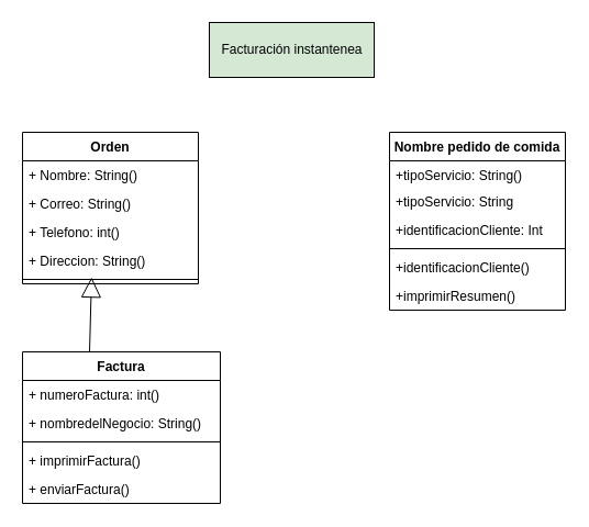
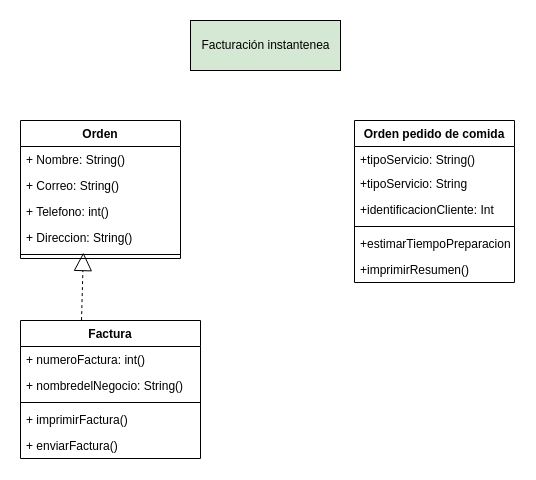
  <mxCell id="0" />
  <mxCell id="1" parent="0" />
  <mxCell id="2" value="Orden" style="swimlane;fontStyle=1;align=center;verticalAlign=top;childLayout=stackLayout;horizontal=1;startSize=26;horizontalStack=0;resizeParent=1;resizeParentMax=0;resizeLast=0;collapsible=1;marginBottom=0;" parent="1" vertex="1"><mxGeometry x="20" y="120" width="160" height="138" as="geometry" /></mxCell>
  <mxCell id="3" value="+ Nombre: String()" style="text;strokeColor=none;fillColor=none;align=left;verticalAlign=top;spacingLeft=4;spacingRight=4;overflow=hidden;rotatable=0;points=[[0,0.5],[1,0.5]];portConstraint=eastwest;" parent="2" vertex="1"><mxGeometry y="26" width="160" height="26" as="geometry" /></mxCell>
  <mxCell id="4" value="+ Correo: String()" style="text;strokeColor=none;fillColor=none;align=left;verticalAlign=top;spacingLeft=4;spacingRight=4;overflow=hidden;rotatable=0;points=[[0,0.5],[1,0.5]];portConstraint=eastwest;" parent="2" vertex="1"><mxGeometry y="52" width="160" height="26" as="geometry" /></mxCell>
  <mxCell id="5" value="+ Telefono: int()" style="text;strokeColor=none;fillColor=none;align=left;verticalAlign=top;spacingLeft=4;spacingRight=4;overflow=hidden;rotatable=0;points=[[0,0.5],[1,0.5]];portConstraint=eastwest;" parent="2" vertex="1"><mxGeometry y="78" width="160" height="26" as="geometry" /></mxCell>
  <mxCell id="6" value="+ Direccion: String()" style="text;strokeColor=none;fillColor=none;align=left;verticalAlign=top;spacingLeft=4;spacingRight=4;overflow=hidden;rotatable=0;points=[[0,0.5],[1,0.5]];portConstraint=eastwest;" parent="2" vertex="1"><mxGeometry y="104" width="160" height="26" as="geometry" /></mxCell>
  <mxCell id="7" value="" style="line;strokeWidth=1;fillColor=none;align=left;verticalAlign=middle;spacingTop=-1;spacingLeft=3;spacingRight=3;rotatable=0;labelPosition=right;points=[];portConstraint=eastwest;" parent="2" vertex="1"><mxGeometry y="130" width="160" height="8" as="geometry" /></mxCell>
- <mxCell id="8" value="Nombre pedido de comida" style="swimlane;fontStyle=1;align=center;verticalAlign=top;childLayout=stackLayout;horizontal=1;startSize=26;horizontalStack=0;resizeParent=1;resizeParentMax=0;resizeLast=0;collapsible=1;marginBottom=0;" vertex="1" parent="1"><mxGeometry x="354" y="120" width="160" height="162" as="geometry" /></mxCell>
+ <mxCell id="8" value="Orden pedido de comida" style="swimlane;fontStyle=1;align=center;verticalAlign=top;childLayout=stackLayout;horizontal=1;startSize=26;horizontalStack=0;resizeParent=1;resizeParentMax=0;resizeLast=0;collapsible=1;marginBottom=0;" vertex="1" parent="1"><mxGeometry x="354" y="120" width="160" height="162" as="geometry" /></mxCell>
  <mxCell id="9" value="+tipoServicio: String()&#10;" style="text;strokeColor=none;fillColor=none;align=left;verticalAlign=top;spacingLeft=4;spacingRight=4;overflow=hidden;rotatable=0;points=[[0,0.5],[1,0.5]];portConstraint=eastwest;" vertex="1" parent="8"><mxGeometry y="26" width="160" height="24" as="geometry" /></mxCell>
  <mxCell id="10" value="+tipoServicio: String&#10;" style="text;strokeColor=none;fillColor=none;align=left;verticalAlign=top;spacingLeft=4;spacingRight=4;overflow=hidden;rotatable=0;points=[[0,0.5],[1,0.5]];portConstraint=eastwest;" vertex="1" parent="8"><mxGeometry y="50" width="160" height="26" as="geometry" /></mxCell>
  <mxCell id="11" value="+identificacionCliente: Int&#10;" style="text;strokeColor=none;fillColor=none;align=left;verticalAlign=top;spacingLeft=4;spacingRight=4;overflow=hidden;rotatable=0;points=[[0,0.5],[1,0.5]];portConstraint=eastwest;" vertex="1" parent="8"><mxGeometry y="76" width="160" height="26" as="geometry" /></mxCell>
  <mxCell id="12" value="" style="line;strokeWidth=1;fillColor=none;align=left;verticalAlign=middle;spacingTop=-1;spacingLeft=3;spacingRight=3;rotatable=0;labelPosition=right;points=[];portConstraint=eastwest;" vertex="1" parent="8"><mxGeometry y="102" width="160" height="8" as="geometry" /></mxCell>
- <mxCell id="13" value="+identificacionCliente()&#10;" style="text;strokeColor=none;fillColor=none;align=left;verticalAlign=top;spacingLeft=4;spacingRight=4;overflow=hidden;rotatable=0;points=[[0,0.5],[1,0.5]];portConstraint=eastwest;" vertex="1" parent="8"><mxGeometry y="110" width="160" height="26" as="geometry" /></mxCell>
+ <mxCell id="13" value="+estimarTiempoPreparacion()&#10;" style="text;strokeColor=none;fillColor=none;align=left;verticalAlign=top;spacingLeft=4;spacingRight=4;overflow=hidden;rotatable=0;points=[[0,0.5],[1,0.5]];portConstraint=eastwest;" vertex="1" parent="8"><mxGeometry y="110" width="160" height="26" as="geometry" /></mxCell>
  <mxCell id="14" value="+imprimirResumen()" style="text;strokeColor=none;fillColor=none;align=left;verticalAlign=top;spacingLeft=4;spacingRight=4;overflow=hidden;rotatable=0;points=[[0,0.5],[1,0.5]];portConstraint=eastwest;" vertex="1" parent="8"><mxGeometry y="136" width="160" height="26" as="geometry" /></mxCell>
  <mxCell id="15" value="Factura" style="swimlane;fontStyle=1;align=center;verticalAlign=top;childLayout=stackLayout;horizontal=1;startSize=26;horizontalStack=0;resizeParent=1;resizeParentMax=0;resizeLast=0;collapsible=1;marginBottom=0;" vertex="1" parent="1"><mxGeometry x="20" y="320" width="180" height="138" as="geometry" /></mxCell>
  <mxCell id="16" value="+ numeroFactura: int()" style="text;strokeColor=none;fillColor=none;align=left;verticalAlign=top;spacingLeft=4;spacingRight=4;overflow=hidden;rotatable=0;points=[[0,0.5],[1,0.5]];portConstraint=eastwest;" vertex="1" parent="15"><mxGeometry y="26" width="180" height="26" as="geometry" /></mxCell>
  <mxCell id="17" value="+ nombredelNegocio: String()" style="text;strokeColor=none;fillColor=none;align=left;verticalAlign=top;spacingLeft=4;spacingRight=4;overflow=hidden;rotatable=0;points=[[0,0.5],[1,0.5]];portConstraint=eastwest;" vertex="1" parent="15"><mxGeometry y="52" width="180" height="26" as="geometry" /></mxCell>
  <mxCell id="18" value="" style="line;strokeWidth=1;fillColor=none;align=left;verticalAlign=middle;spacingTop=-1;spacingLeft=3;spacingRight=3;rotatable=0;labelPosition=right;points=[];portConstraint=eastwest;" vertex="1" parent="15"><mxGeometry y="78" width="180" height="8" as="geometry" /></mxCell>
  <mxCell id="19" value="+ imprimirFactura()" style="text;strokeColor=none;fillColor=none;align=left;verticalAlign=top;spacingLeft=4;spacingRight=4;overflow=hidden;rotatable=0;points=[[0,0.5],[1,0.5]];portConstraint=eastwest;" vertex="1" parent="15"><mxGeometry y="86" width="180" height="26" as="geometry" /></mxCell>
  <mxCell id="20" value="+ enviarFactura()" style="text;strokeColor=none;fillColor=none;align=left;verticalAlign=top;spacingLeft=4;spacingRight=4;overflow=hidden;rotatable=0;points=[[0,0.5],[1,0.5]];portConstraint=eastwest;" vertex="1" parent="15"><mxGeometry y="112" width="180" height="26" as="geometry" /></mxCell>
- <mxCell id="21" value="" style="endArrow=block;endSize=16;endFill=0;html=1;exitX=0.339;exitY=-0.003;exitDx=0;exitDy=0;exitPerimeter=0;entryX=0.393;entryY=1.079;entryDx=0;entryDy=0;entryPerimeter=0;" edge="1" parent="1" source="15" target="6"><mxGeometry width="160" relative="1" as="geometry"><mxPoint x="20" y="320" as="sourcePoint" /><mxPoint x="160" y="260" as="targetPoint" /><Array as="points" /></mxGeometry></mxCell>
+ <mxCell id="21" value="" style="endArrow=block;endSize=16;endFill=0;html=1;exitX=0.339;exitY=-0.003;exitDx=0;exitDy=0;exitPerimeter=0;entryX=0.393;entryY=1.079;entryDx=0;entryDy=0;entryPerimeter=0;dashed=1;" edge="1" parent="1" source="15" target="6"><mxGeometry width="160" relative="1" as="geometry"><mxPoint x="20" y="320" as="sourcePoint" /><mxPoint x="160" y="260" as="targetPoint" /><Array as="points" /></mxGeometry></mxCell>
  <mxCell id="22" value="Facturación instantenea" style="html=1;fillColor=#d5e8d4;" vertex="1" parent="1"><mxGeometry x="190" y="20" width="150" height="50" as="geometry" /></mxCell>
